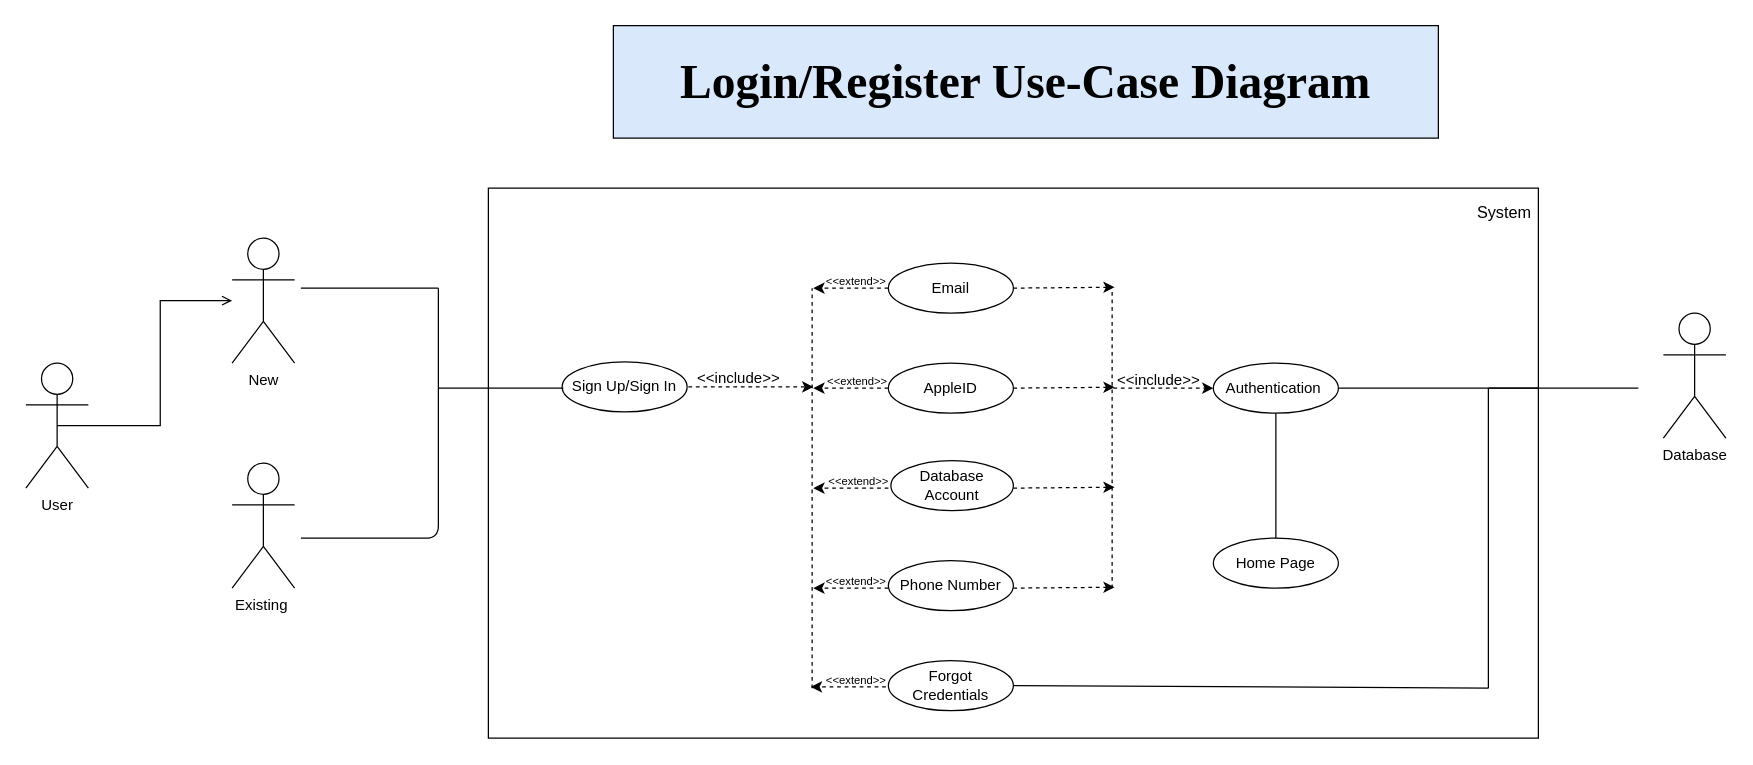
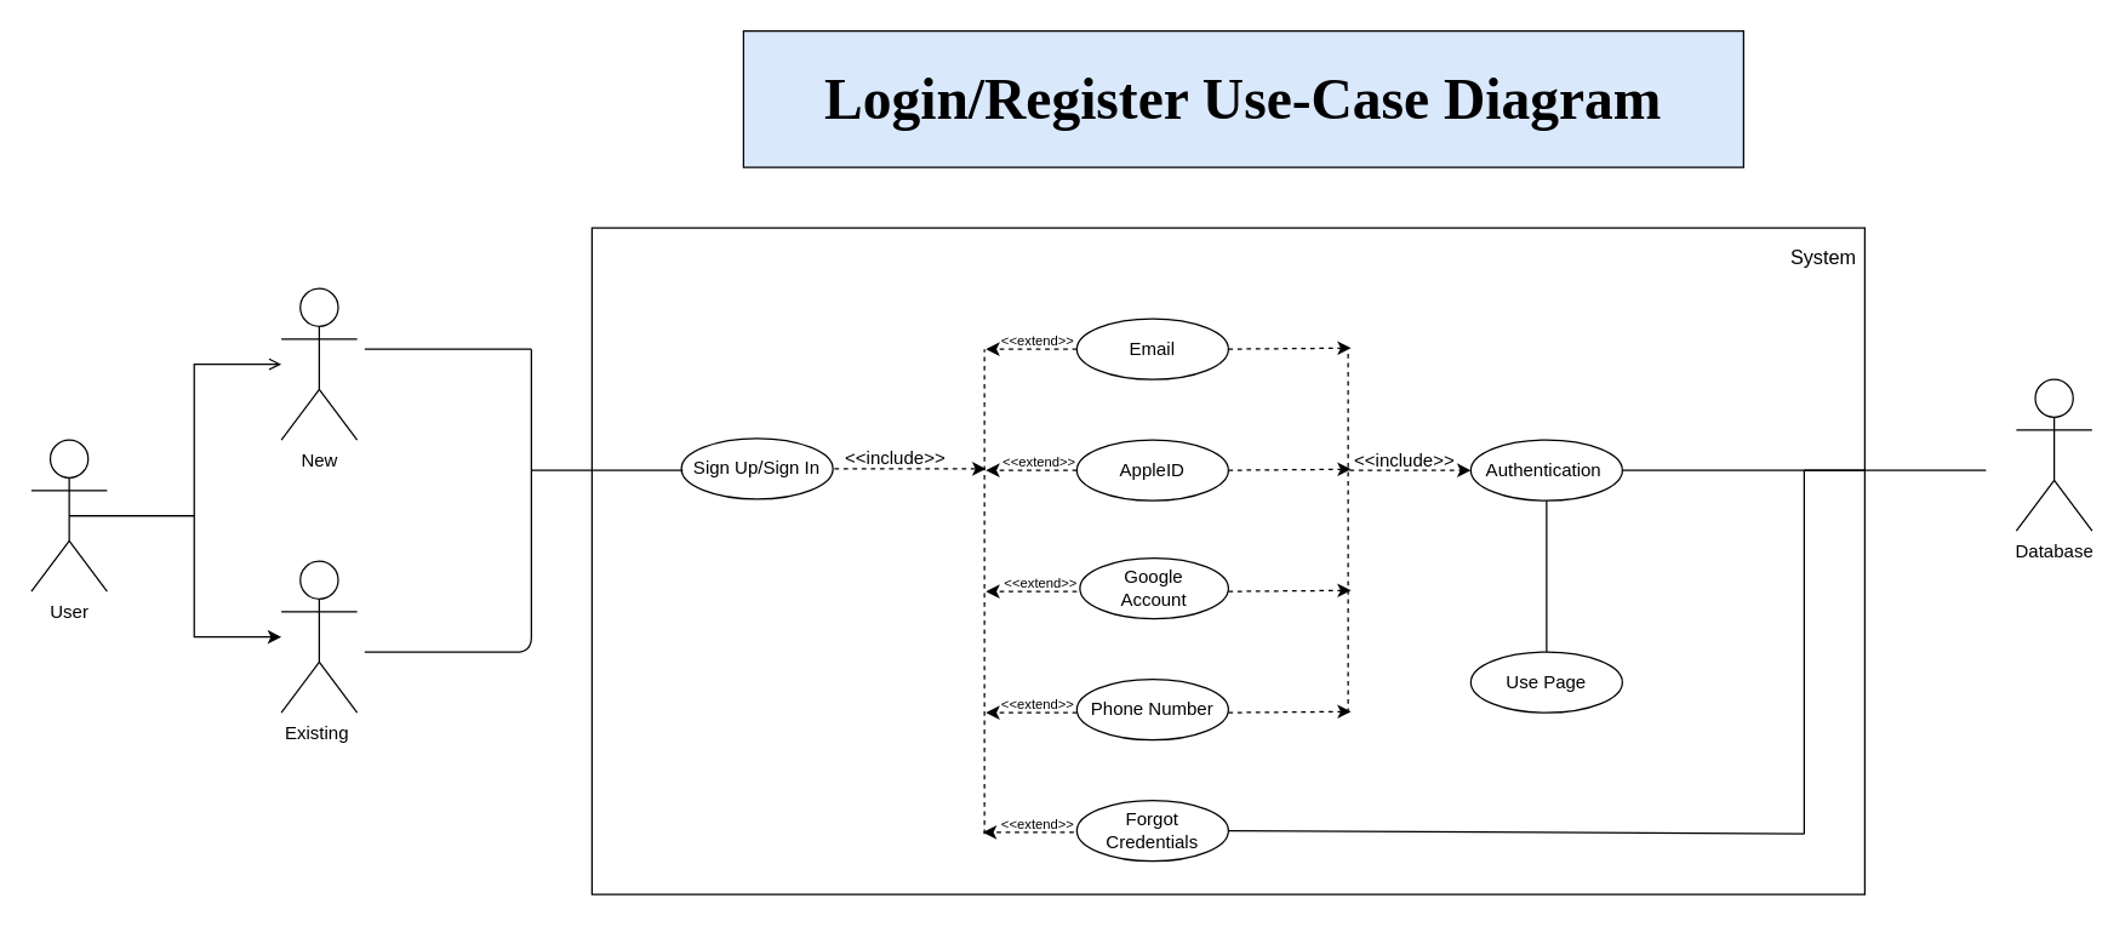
  <mxCell id="0" />
  <mxCell id="1" parent="0" />
  <mxCell id="2" value="" style="rounded=0;whiteSpace=wrap;html=1;" vertex="1" parent="1"><mxGeometry x="390" y="150" width="840" height="440" as="geometry" /></mxCell>
  <mxCell id="3" value="Sign Up/Sign In" style="ellipse;whiteSpace=wrap;html=1;" parent="1" vertex="1"><mxGeometry x="449" y="289" width="100" height="40" as="geometry" /></mxCell>
- <mxCell id="4" value="Database&lt;br&gt;Account" style="ellipse;whiteSpace=wrap;html=1;" parent="1" vertex="1"><mxGeometry x="712" y="368" width="98" height="40" as="geometry" /></mxCell>
+ <mxCell id="4" value="Google&lt;br&gt;Account" style="ellipse;whiteSpace=wrap;html=1;" parent="1" vertex="1"><mxGeometry x="712" y="368" width="98" height="40" as="geometry" /></mxCell>
+ <mxCell id="5" style="edgeStyle=orthogonalEdgeStyle;rounded=0;orthogonalLoop=1;jettySize=auto;html=1;exitX=0.5;exitY=0.5;exitDx=0;exitDy=0;exitPerimeter=0;" parent="1" source="7" target="11" edge="1"><mxGeometry relative="1" as="geometry" /></mxCell>
  <mxCell id="6" style="edgeStyle=orthogonalEdgeStyle;rounded=0;orthogonalLoop=1;jettySize=auto;html=1;exitX=0.5;exitY=0.5;exitDx=0;exitDy=0;exitPerimeter=0;endArrow=open;" parent="1" source="7" target="12" edge="1"><mxGeometry relative="1" as="geometry" /></mxCell>
  <mxCell id="7" value="User" style="shape=umlActor;verticalLabelPosition=bottom;verticalAlign=top;html=1;outlineConnect=0;" parent="1" vertex="1"><mxGeometry x="20" y="290" width="50" height="100" as="geometry" /></mxCell>
  <mxCell id="8" value="Authentication&amp;nbsp;" style="ellipse;whiteSpace=wrap;html=1;" parent="1" vertex="1"><mxGeometry x="970" y="290" width="100" height="40" as="geometry" /></mxCell>
  <mxCell id="9" value="AppleID" style="ellipse;whiteSpace=wrap;html=1;" parent="1" vertex="1"><mxGeometry x="710" y="290" width="100" height="40" as="geometry" /></mxCell>
  <mxCell id="10" value="Email" style="ellipse;whiteSpace=wrap;html=1;" parent="1" vertex="1"><mxGeometry x="710" y="210" width="100" height="40" as="geometry" /></mxCell>
  <mxCell id="11" value="Existing&amp;nbsp;" style="shape=umlActor;verticalLabelPosition=bottom;verticalAlign=top;html=1;outlineConnect=0;" parent="1" vertex="1"><mxGeometry x="185" y="370" width="50" height="100" as="geometry" /></mxCell>
  <mxCell id="12" value="New" style="shape=umlActor;verticalLabelPosition=bottom;verticalAlign=top;html=1;outlineConnect=0;" parent="1" vertex="1"><mxGeometry x="185" y="190" width="50" height="100" as="geometry" /></mxCell>
  <mxCell id="13" value="" style="endArrow=none;html=1;" parent="1" edge="1"><mxGeometry width="50" height="50" relative="1" as="geometry"><mxPoint x="240" y="230" as="sourcePoint" /><mxPoint x="350" y="230" as="targetPoint" /><Array as="points"><mxPoint x="320" y="230" /></Array></mxGeometry></mxCell>
  <mxCell id="14" value="" style="endArrow=none;html=1;" parent="1" edge="1"><mxGeometry width="50" height="50" relative="1" as="geometry"><mxPoint x="240" y="430" as="sourcePoint" /><mxPoint x="350" y="230" as="targetPoint" /><Array as="points"><mxPoint x="350" y="430" /></Array></mxGeometry></mxCell>
  <mxCell id="15" value="" style="endArrow=none;html=1;entryX=0.5;entryY=1;entryDx=0;entryDy=0;" parent="1" target="8" edge="1"><mxGeometry width="50" height="50" relative="1" as="geometry"><mxPoint x="1020" y="430" as="sourcePoint" /><mxPoint x="920" y="500" as="targetPoint" /><Array as="points" /></mxGeometry></mxCell>
  <mxCell id="16" value="" style="endArrow=none;html=1;rounded=0;" parent="1" edge="1"><mxGeometry width="50" height="50" relative="1" as="geometry"><mxPoint x="350" y="310" as="sourcePoint" /><mxPoint x="450" y="310" as="targetPoint" /></mxGeometry></mxCell>
  <mxCell id="17" value="&lt;font face=&quot;Comic Sans MS&quot; style=&quot;font-size: 38px;&quot;&gt;&lt;b&gt;Login/Register Use-Case Diagram&lt;/b&gt;&lt;/font&gt;" style="rounded=0;whiteSpace=wrap;html=1;fillColor=#dae8fc;" parent="1" vertex="1"><mxGeometry x="490" y="20" width="660" height="90" as="geometry" /></mxCell>
  <mxCell id="18" value="" style="endArrow=none;dashed=1;html=1;" parent="1" edge="1"><mxGeometry width="50" height="50" relative="1" as="geometry"><mxPoint x="649" y="550" as="sourcePoint" /><mxPoint x="649" y="230" as="targetPoint" /></mxGeometry></mxCell>
  <mxCell id="19" value="" style="endArrow=none;dashed=1;html=1;" parent="1" edge="1"><mxGeometry width="50" height="50" relative="1" as="geometry"><mxPoint x="889" y="470" as="sourcePoint" /><mxPoint x="889" y="230" as="targetPoint" /></mxGeometry></mxCell>
  <mxCell id="20" value="" style="endArrow=classic;dashed=1;html=1;" parent="1" edge="1"><mxGeometry width="50" height="50" relative="1" as="geometry"><mxPoint x="710" y="230" as="sourcePoint" /><mxPoint x="650" y="230" as="targetPoint" /></mxGeometry></mxCell>
  <mxCell id="21" value="" style="endArrow=classic;dashed=1;html=1;exitX=1;exitY=0.5;exitDx=0;exitDy=0;" parent="1" source="10" edge="1"><mxGeometry width="50" height="50" relative="1" as="geometry"><mxPoint x="831" y="229.29" as="sourcePoint" /><mxPoint x="891" y="229.29" as="targetPoint" /></mxGeometry></mxCell>
  <mxCell id="22" value="" style="endArrow=classic;dashed=1;html=1;entryX=1;entryY=0.5;entryDx=0;entryDy=0;" parent="1" edge="1"><mxGeometry width="50" height="50" relative="1" as="geometry"><mxPoint x="550" y="309" as="sourcePoint" /><mxPoint x="650" y="309" as="targetPoint" /></mxGeometry></mxCell>
  <mxCell id="23" value="" style="endArrow=classic;dashed=1;html=1;" parent="1" edge="1"><mxGeometry width="50" height="50" relative="1" as="geometry"><mxPoint x="890" y="310" as="sourcePoint" /><mxPoint x="970" y="310" as="targetPoint" /></mxGeometry></mxCell>
  <mxCell id="24" value="&amp;lt;&amp;lt;include&amp;gt;&amp;gt;" style="text;html=1;align=center;verticalAlign=middle;resizable=0;points=[];autosize=1;rotation=0;" parent="1" vertex="1"><mxGeometry x="886" y="294" width="80" height="20" as="geometry" /></mxCell>
  <mxCell id="25" value="" style="endArrow=classic;dashed=1;html=1;" parent="1" edge="1"><mxGeometry width="50" height="50" relative="1" as="geometry"><mxPoint x="710" y="310" as="sourcePoint" /><mxPoint x="650" y="310" as="targetPoint" /></mxGeometry></mxCell>
  <mxCell id="26" value="" style="endArrow=classic;dashed=1;html=1;" parent="1" edge="1"><mxGeometry width="50" height="50" relative="1" as="geometry"><mxPoint x="710" y="390" as="sourcePoint" /><mxPoint x="650" y="390" as="targetPoint" /></mxGeometry></mxCell>
  <mxCell id="27" value="" style="endArrow=classic;dashed=1;html=1;exitX=1;exitY=0.5;exitDx=0;exitDy=0;" parent="1" edge="1"><mxGeometry width="50" height="50" relative="1" as="geometry"><mxPoint x="810" y="310" as="sourcePoint" /><mxPoint x="891" y="309.29" as="targetPoint" /></mxGeometry></mxCell>
  <mxCell id="28" value="" style="endArrow=classic;dashed=1;html=1;exitX=1;exitY=0.5;exitDx=0;exitDy=0;" parent="1" edge="1"><mxGeometry width="50" height="50" relative="1" as="geometry"><mxPoint x="810" y="390" as="sourcePoint" /><mxPoint x="891" y="389.29" as="targetPoint" /></mxGeometry></mxCell>
  <mxCell id="29" value="Phone Number" style="ellipse;whiteSpace=wrap;html=1;" parent="1" vertex="1"><mxGeometry x="710" y="448" width="100" height="40" as="geometry" /></mxCell>
  <mxCell id="30" value="Forgot&lt;br&gt;Credentials" style="ellipse;whiteSpace=wrap;html=1;" parent="1" vertex="1"><mxGeometry x="710" y="528" width="100" height="40" as="geometry" /></mxCell>
  <mxCell id="31" value="" style="endArrow=classic;dashed=1;html=1;" parent="1" edge="1"><mxGeometry width="50" height="50" relative="1" as="geometry"><mxPoint x="710" y="470" as="sourcePoint" /><mxPoint x="650" y="470" as="targetPoint" /></mxGeometry></mxCell>
  <mxCell id="32" value="" style="endArrow=classic;dashed=1;html=1;" parent="1" edge="1"><mxGeometry width="50" height="50" relative="1" as="geometry"><mxPoint x="708" y="549" as="sourcePoint" /><mxPoint x="648" y="549" as="targetPoint" /></mxGeometry></mxCell>
  <mxCell id="33" value="" style="endArrow=classic;dashed=1;html=1;exitX=1;exitY=0.5;exitDx=0;exitDy=0;" parent="1" edge="1"><mxGeometry width="50" height="50" relative="1" as="geometry"><mxPoint x="810" y="470" as="sourcePoint" /><mxPoint x="891" y="469.29" as="targetPoint" /></mxGeometry></mxCell>
- <mxCell id="34" value="Home Page" style="ellipse;whiteSpace=wrap;html=1;" parent="1" vertex="1"><mxGeometry x="970" y="430" width="100" height="40" as="geometry" /></mxCell>
+ <mxCell id="34" value="Use Page" style="ellipse;whiteSpace=wrap;html=1;" parent="1" vertex="1"><mxGeometry x="970" y="430" width="100" height="40" as="geometry" /></mxCell>
  <mxCell id="35" value="" style="endArrow=none;html=1;rounded=0;exitX=1;exitY=0.5;exitDx=0;exitDy=0;" parent="1" source="30" edge="1"><mxGeometry width="50" height="50" relative="1" as="geometry"><mxPoint x="930" y="440" as="sourcePoint" /><mxPoint x="1190" y="550" as="targetPoint" /></mxGeometry></mxCell>
  <mxCell id="36" value="" style="endArrow=none;html=1;rounded=0;" parent="1" edge="1"><mxGeometry width="50" height="50" relative="1" as="geometry"><mxPoint x="1070" y="310" as="sourcePoint" /><mxPoint x="1230" y="310" as="targetPoint" /></mxGeometry></mxCell>
  <mxCell id="37" value="" style="endArrow=none;html=1;rounded=0;" parent="1" edge="1"><mxGeometry width="50" height="50" relative="1" as="geometry"><mxPoint x="1190" y="550" as="sourcePoint" /><mxPoint x="1190" y="310" as="targetPoint" /></mxGeometry></mxCell>
  <mxCell id="38" value="" style="endArrow=none;html=1;rounded=0;" parent="1" edge="1"><mxGeometry width="50" height="50" relative="1" as="geometry"><mxPoint x="1190" y="310" as="sourcePoint" /><mxPoint x="1310" y="310" as="targetPoint" /></mxGeometry></mxCell>
  <mxCell id="39" value="Database" style="shape=umlActor;verticalLabelPosition=bottom;verticalAlign=top;html=1;outlineConnect=0;" parent="1" vertex="1"><mxGeometry x="1330" y="250" width="50" height="100" as="geometry" /></mxCell>
  <mxCell id="40" value="&lt;font style=&quot;font-size: 13px;&quot;&gt;System&lt;/font&gt;" style="text;html=1;strokeColor=none;fillColor=none;align=center;verticalAlign=middle;whiteSpace=wrap;rounded=0;" parent="1" vertex="1"><mxGeometry x="1168" y="148" width="70" height="42" as="geometry" /></mxCell>
  <mxCell id="41" value="&amp;lt;&amp;lt;include&amp;gt;&amp;gt;" style="text;html=1;align=center;verticalAlign=middle;resizable=0;points=[];autosize=1;rotation=0;" parent="1" vertex="1"><mxGeometry x="550" y="292" width="80" height="20" as="geometry" /></mxCell>
  <mxCell id="42" value="&amp;lt;&amp;lt;extend&amp;gt;&amp;gt;" style="text;html=1;align=center;verticalAlign=middle;resizable=0;points=[];autosize=1;rotation=0;fontSize=9;" parent="1" vertex="1"><mxGeometry x="649" y="215" width="70" height="20" as="geometry" /></mxCell>
  <mxCell id="43" value="&amp;lt;&amp;lt;extend&amp;gt;&amp;gt;" style="text;html=1;align=center;verticalAlign=middle;resizable=0;points=[];autosize=1;rotation=0;fontSize=9;" parent="1" vertex="1"><mxGeometry x="650" y="295" width="70" height="20" as="geometry" /></mxCell>
  <mxCell id="44" value="&amp;lt;&amp;lt;extend&amp;gt;&amp;gt;" style="text;html=1;align=center;verticalAlign=middle;resizable=0;points=[];autosize=1;rotation=0;fontSize=9;" parent="1" vertex="1"><mxGeometry x="651" y="375" width="70" height="20" as="geometry" /></mxCell>
  <mxCell id="45" value="&amp;lt;&amp;lt;extend&amp;gt;&amp;gt;" style="text;html=1;align=center;verticalAlign=middle;resizable=0;points=[];autosize=1;rotation=0;fontSize=9;" parent="1" vertex="1"><mxGeometry x="649" y="455" width="70" height="20" as="geometry" /></mxCell>
  <mxCell id="46" value="&amp;lt;&amp;lt;extend&amp;gt;&amp;gt;" style="text;html=1;align=center;verticalAlign=middle;resizable=0;points=[];autosize=1;rotation=0;fontSize=9;" parent="1" vertex="1"><mxGeometry x="649" y="534" width="70" height="20" as="geometry" /></mxCell>
